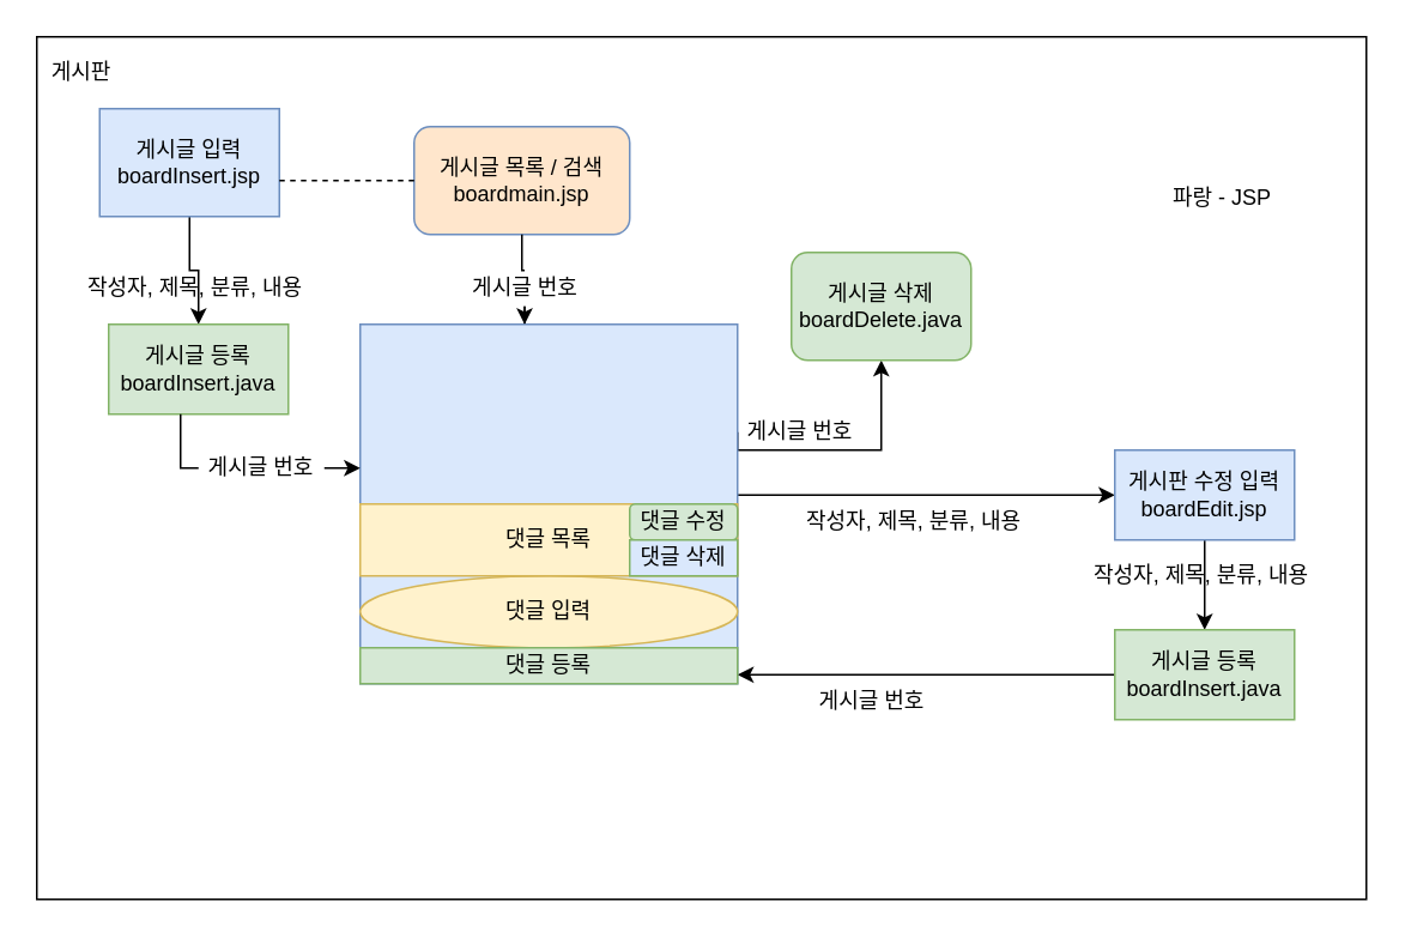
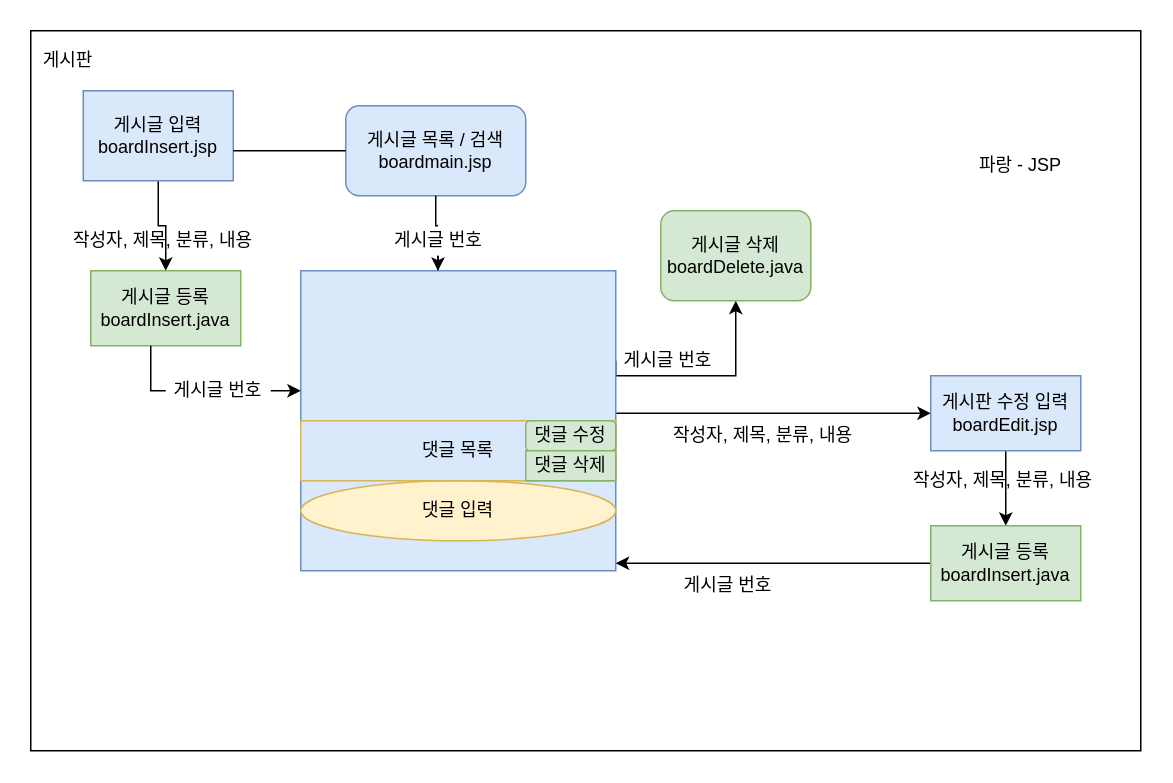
  <mxCell id="0" />
  <mxCell id="1" parent="0" />
  <mxCell id="2" value="Text" style="text;html=1;strokeColor=none;fillColor=none;align=center;verticalAlign=middle;whiteSpace=wrap;rounded=0;" vertex="1" parent="1"><mxGeometry x="90" y="335" width="40" height="20" as="geometry" /></mxCell>
  <mxCell id="3" value="" style="rounded=0;whiteSpace=wrap;html=1;" vertex="1" parent="1"><mxGeometry x="20" y="20" width="740" height="480" as="geometry" /></mxCell>
  <mxCell id="4" style="edgeStyle=orthogonalEdgeStyle;rounded=0;orthogonalLoop=1;jettySize=auto;html=1;startArrow=none;" edge="1" parent="1" source="33" target="12"><mxGeometry relative="1" as="geometry" /></mxCell>
- <mxCell id="5" value="게시글 목록 / 검색&lt;br&gt;boardmain.jsp" style="rounded=1;whiteSpace=wrap;html=1;fillColor=#ffe6cc;strokeColor=#6c8ebf;" vertex="1" parent="1"><mxGeometry x="230" y="70" width="120" height="60" as="geometry" /></mxCell>
+ <mxCell id="5" value="게시글 목록 / 검색&lt;br&gt;boardmain.jsp" style="rounded=1;whiteSpace=wrap;html=1;fillColor=#dae8fc;strokeColor=#6c8ebf;" vertex="1" parent="1"><mxGeometry x="230" y="70" width="120" height="60" as="geometry" /></mxCell>
  <mxCell id="6" style="edgeStyle=orthogonalEdgeStyle;rounded=0;orthogonalLoop=1;jettySize=auto;html=1;exitX=0.5;exitY=1;exitDx=0;exitDy=0;" edge="1" parent="1" source="14" target="8"><mxGeometry relative="1" as="geometry" /></mxCell>
  <mxCell id="7" value="게시판" style="text;html=1;strokeColor=none;fillColor=none;align=center;verticalAlign=middle;whiteSpace=wrap;rounded=0;" vertex="1" parent="1"><mxGeometry x="25" y="30" width="40" height="20" as="geometry" /></mxCell>
  <mxCell id="8" value="게시글 등록&lt;br&gt;boardInsert.java" style="rounded=0;whiteSpace=wrap;html=1;fillColor=#d5e8d4;strokeColor=#82b366;" vertex="1" parent="1"><mxGeometry x="60" y="180" width="100" height="50" as="geometry" /></mxCell>
  <mxCell id="9" value="작성자, 제목, 분류, 내용&amp;nbsp;" style="text;html=1;align=center;verticalAlign=middle;whiteSpace=wrap;rounded=0;" vertex="1" parent="1"><mxGeometry x="30" y="150" width="160" height="20" as="geometry" /></mxCell>
  <mxCell id="10" style="edgeStyle=orthogonalEdgeStyle;rounded=0;orthogonalLoop=1;jettySize=auto;html=1;entryX=0.5;entryY=1;entryDx=0;entryDy=0;strokeColor=#000000;exitX=0;exitY=0.5;exitDx=0;exitDy=0;" edge="1" parent="1" source="20" target="19"><mxGeometry relative="1" as="geometry"><Array as="points"><mxPoint x="410" y="250" /><mxPoint x="490" y="250" /></Array></mxGeometry></mxCell>
  <mxCell id="11" style="edgeStyle=orthogonalEdgeStyle;rounded=0;orthogonalLoop=1;jettySize=auto;html=1;strokeColor=#000000;" edge="1" parent="1" source="12" target="22"><mxGeometry relative="1" as="geometry"><Array as="points"><mxPoint x="440" y="275" /><mxPoint x="440" y="275" /></Array></mxGeometry></mxCell>
  <mxCell id="12" value="" style="rounded=0;whiteSpace=wrap;html=1;strokeColor=#6c8ebf;fillColor=#dae8fc;" vertex="1" parent="1"><mxGeometry x="200" y="180" width="210" height="200" as="geometry" /></mxCell>
  <mxCell id="13" style="edgeStyle=orthogonalEdgeStyle;rounded=0;orthogonalLoop=1;jettySize=auto;html=1;exitX=0.5;exitY=1;exitDx=0;exitDy=0;strokeColor=#000000;" edge="1" parent="1" source="7" target="7"><mxGeometry relative="1" as="geometry" /></mxCell>
  <mxCell id="14" value="게시글 입력&lt;br&gt;boardInsert.jsp" style="rounded=0;whiteSpace=wrap;html=1;fillColor=#dae8fc;strokeColor=#6c8ebf;" vertex="1" parent="1"><mxGeometry x="55" y="60" width="100" height="60" as="geometry" /></mxCell>
- <mxCell id="15" value="" style="edgeStyle=orthogonalEdgeStyle;rounded=0;orthogonalLoop=1;jettySize=auto;html=1;endArrow=none;dashed=1;" edge="1" parent="1" source="5" target="14"><mxGeometry relative="1" as="geometry"><mxPoint x="110" y="270" as="targetPoint" /><mxPoint x="210" y="100" as="sourcePoint" /><Array as="points"><mxPoint x="170" y="100" /><mxPoint x="170" y="100" /></Array></mxGeometry></mxCell>
+ <mxCell id="15" value="" style="edgeStyle=orthogonalEdgeStyle;rounded=0;orthogonalLoop=1;jettySize=auto;html=1;endArrow=none;" edge="1" parent="1" source="5" target="14"><mxGeometry relative="1" as="geometry"><mxPoint x="110" y="270" as="targetPoint" /><mxPoint x="210" y="100" as="sourcePoint" /><Array as="points"><mxPoint x="170" y="100" /><mxPoint x="170" y="100" /></Array></mxGeometry></mxCell>
  <mxCell id="16" value="" style="edgeStyle=orthogonalEdgeStyle;rounded=0;orthogonalLoop=1;jettySize=auto;html=1;strokeColor=#000000;endArrow=none;" edge="1" parent="1" source="8" target="18"><mxGeometry relative="1" as="geometry"><mxPoint x="110" y="230" as="sourcePoint" /><mxPoint x="187" y="245" as="targetPoint" /><Array as="points"><mxPoint x="100" y="260" /></Array></mxGeometry></mxCell>
  <mxCell id="17" style="edgeStyle=orthogonalEdgeStyle;rounded=0;orthogonalLoop=1;jettySize=auto;html=1;" edge="1" parent="1" source="18"><mxGeometry relative="1" as="geometry"><mxPoint x="200" y="260" as="targetPoint" /></mxGeometry></mxCell>
  <mxCell id="18" value="게시글 번호" style="text;html=1;strokeColor=none;fillColor=none;align=center;verticalAlign=middle;whiteSpace=wrap;rounded=0;" vertex="1" parent="1"><mxGeometry x="110" y="250" width="70" height="20" as="geometry" /></mxCell>
  <mxCell id="19" value="게시글 삭제&lt;br&gt;boardDelete.java" style="whiteSpace=wrap;html=1;fillColor=#d5e8d4;strokeColor=#82b366;rounded=1;" vertex="1" parent="1"><mxGeometry x="440" y="140" width="100" height="60" as="geometry" /></mxCell>
  <mxCell id="20" value="게시글 번호" style="text;html=1;strokeColor=none;fillColor=none;align=center;verticalAlign=middle;whiteSpace=wrap;rounded=0;" vertex="1" parent="1"><mxGeometry x="410" y="230" width="70" height="20" as="geometry" /></mxCell>
  <mxCell id="21" value="" style="edgeStyle=orthogonalEdgeStyle;rounded=0;orthogonalLoop=1;jettySize=auto;html=1;strokeColor=#000000;" edge="1" parent="1" source="22" target="24"><mxGeometry relative="1" as="geometry" /></mxCell>
  <mxCell id="22" value="게시판 수정 입력&lt;br&gt;boardEdit.jsp" style="rounded=0;whiteSpace=wrap;html=1;fillColor=#dae8fc;strokeColor=#6c8ebf;" vertex="1" parent="1"><mxGeometry x="620" y="250" width="100" height="50" as="geometry" /></mxCell>
  <mxCell id="23" value="" style="edgeStyle=orthogonalEdgeStyle;rounded=0;orthogonalLoop=1;jettySize=auto;html=1;strokeColor=#000000;" edge="1" parent="1" source="24" target="12"><mxGeometry relative="1" as="geometry"><Array as="points"><mxPoint x="303" y="375" /></Array></mxGeometry></mxCell>
  <mxCell id="24" value="게시글 등록&lt;br&gt;boardInsert.java" style="rounded=0;whiteSpace=wrap;html=1;fillColor=#d5e8d4;strokeColor=#82b366;" vertex="1" parent="1"><mxGeometry x="620" y="350" width="100" height="50" as="geometry" /></mxCell>
  <mxCell id="25" value="작성자, 제목, 분류, 내용&amp;nbsp;" style="text;html=1;align=center;verticalAlign=middle;whiteSpace=wrap;rounded=0;" vertex="1" parent="1"><mxGeometry x="430" y="280" width="160" height="20" as="geometry" /></mxCell>
  <mxCell id="26" value="작성자, 제목, 분류, 내용&amp;nbsp;" style="text;html=1;align=center;verticalAlign=middle;whiteSpace=wrap;rounded=0;" vertex="1" parent="1"><mxGeometry x="590" y="310" width="160" height="20" as="geometry" /></mxCell>
  <mxCell id="27" value="게시글 번호" style="text;html=1;strokeColor=none;fillColor=none;align=center;verticalAlign=middle;whiteSpace=wrap;rounded=0;" vertex="1" parent="1"><mxGeometry x="450" y="380" width="70" height="20" as="geometry" /></mxCell>
  <mxCell id="28" value="댓글 입력" style="ellipse;whiteSpace=wrap;html=1;fillColor=#fff2cc;strokeColor=#d6b656;align=center;" vertex="1" parent="1"><mxGeometry x="200" y="320" width="210" height="40" as="geometry" /></mxCell>
  <mxCell id="29" value="파랑 - JSP" style="text;html=1;strokeColor=none;fillColor=none;align=center;verticalAlign=middle;whiteSpace=wrap;rounded=0;" vertex="1" parent="1"><mxGeometry x="645" y="100" width="70" height="20" as="geometry" /></mxCell>
  <mxCell id="30" value="" style="shape=link;html=1;strokeColor=#000000;" edge="1" parent="1" target="12"><mxGeometry width="100" relative="1" as="geometry"><mxPoint x="200" y="289" as="sourcePoint" /><mxPoint x="300" y="289" as="targetPoint" /></mxGeometry></mxCell>
  <mxCell id="31" value="" style="shape=link;html=1;strokeColor=#000000;" edge="1" parent="1" target="12"><mxGeometry width="100" relative="1" as="geometry"><mxPoint x="200" y="289" as="sourcePoint" /><mxPoint x="300" y="289" as="targetPoint" /></mxGeometry></mxCell>
  <mxCell id="32" value="" style="edgeStyle=orthogonalEdgeStyle;rounded=0;orthogonalLoop=1;jettySize=auto;html=1;" edge="1" parent="1" source="33" target="12"><mxGeometry relative="1" as="geometry"><Array as="points"><mxPoint x="292" y="180" /><mxPoint x="292" y="180" /></Array></mxGeometry></mxCell>
  <mxCell id="33" value="게시글 번호" style="text;html=1;strokeColor=none;fillColor=none;align=center;verticalAlign=middle;whiteSpace=wrap;rounded=0;" vertex="1" parent="1"><mxGeometry x="256.5" y="150" width="70" height="20" as="geometry" /></mxCell>
  <mxCell id="34" value="" style="edgeStyle=orthogonalEdgeStyle;rounded=0;orthogonalLoop=1;jettySize=auto;html=1;endArrow=none;" edge="1" parent="1" source="5" target="33"><mxGeometry relative="1" as="geometry"><mxPoint x="290" y="130" as="sourcePoint" /><mxPoint x="305" y="180" as="targetPoint" /></mxGeometry></mxCell>
- <mxCell id="35" value="댓글 등록" style="rounded=0;whiteSpace=wrap;html=1;fillColor=#d5e8d4;strokeColor=#82b366;" vertex="1" parent="1"><mxGeometry x="200" y="360" width="210" height="20" as="geometry" /></mxCell>
- <mxCell id="36" value="댓글 목록" style="rounded=0;whiteSpace=wrap;html=1;fillColor=#fff2cc;strokeColor=#d6b656;" vertex="1" parent="1"><mxGeometry x="200" y="280" width="210" height="40" as="geometry" /></mxCell>
+ <mxCell id="36" value="댓글 목록" style="rounded=0;whiteSpace=wrap;html=1;fillColor=#dae8fc;strokeColor=#d6b656;" vertex="1" parent="1"><mxGeometry x="200" y="280" width="210" height="40" as="geometry" /></mxCell>
  <mxCell id="37" value="댓글 수정" style="whiteSpace=wrap;html=1;fillColor=#d5e8d4;strokeColor=#82b366;rounded=1;" vertex="1" parent="1"><mxGeometry x="350" y="280" width="60" height="20" as="geometry" /></mxCell>
- <mxCell id="38" value="댓글 삭제" style="rounded=0;whiteSpace=wrap;html=1;fillColor=#dae8fc;strokeColor=#82b366;" vertex="1" parent="1"><mxGeometry x="350" y="300" width="60" height="20" as="geometry" /></mxCell>
+ <mxCell id="38" value="댓글 삭제" style="rounded=0;whiteSpace=wrap;html=1;fillColor=#d5e8d4;strokeColor=#82b366;" vertex="1" parent="1"><mxGeometry x="350" y="300" width="60" height="20" as="geometry" /></mxCell>
